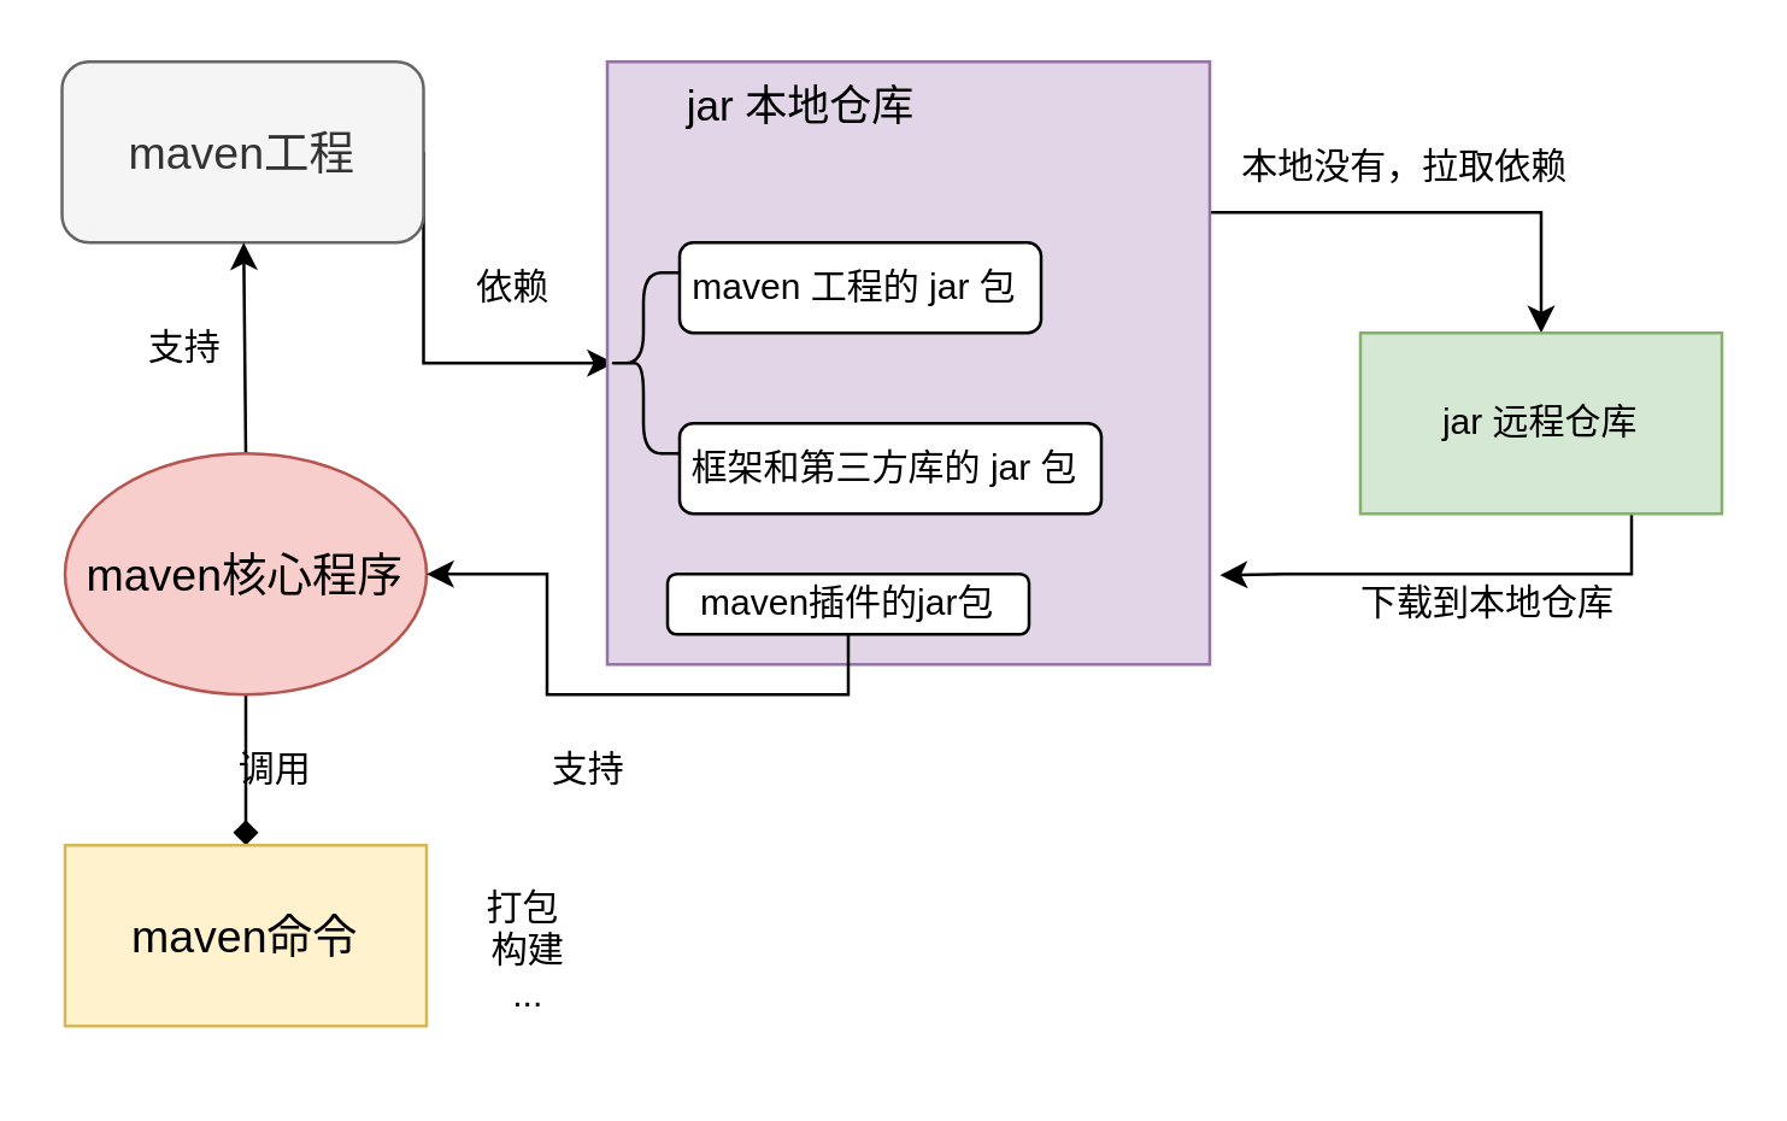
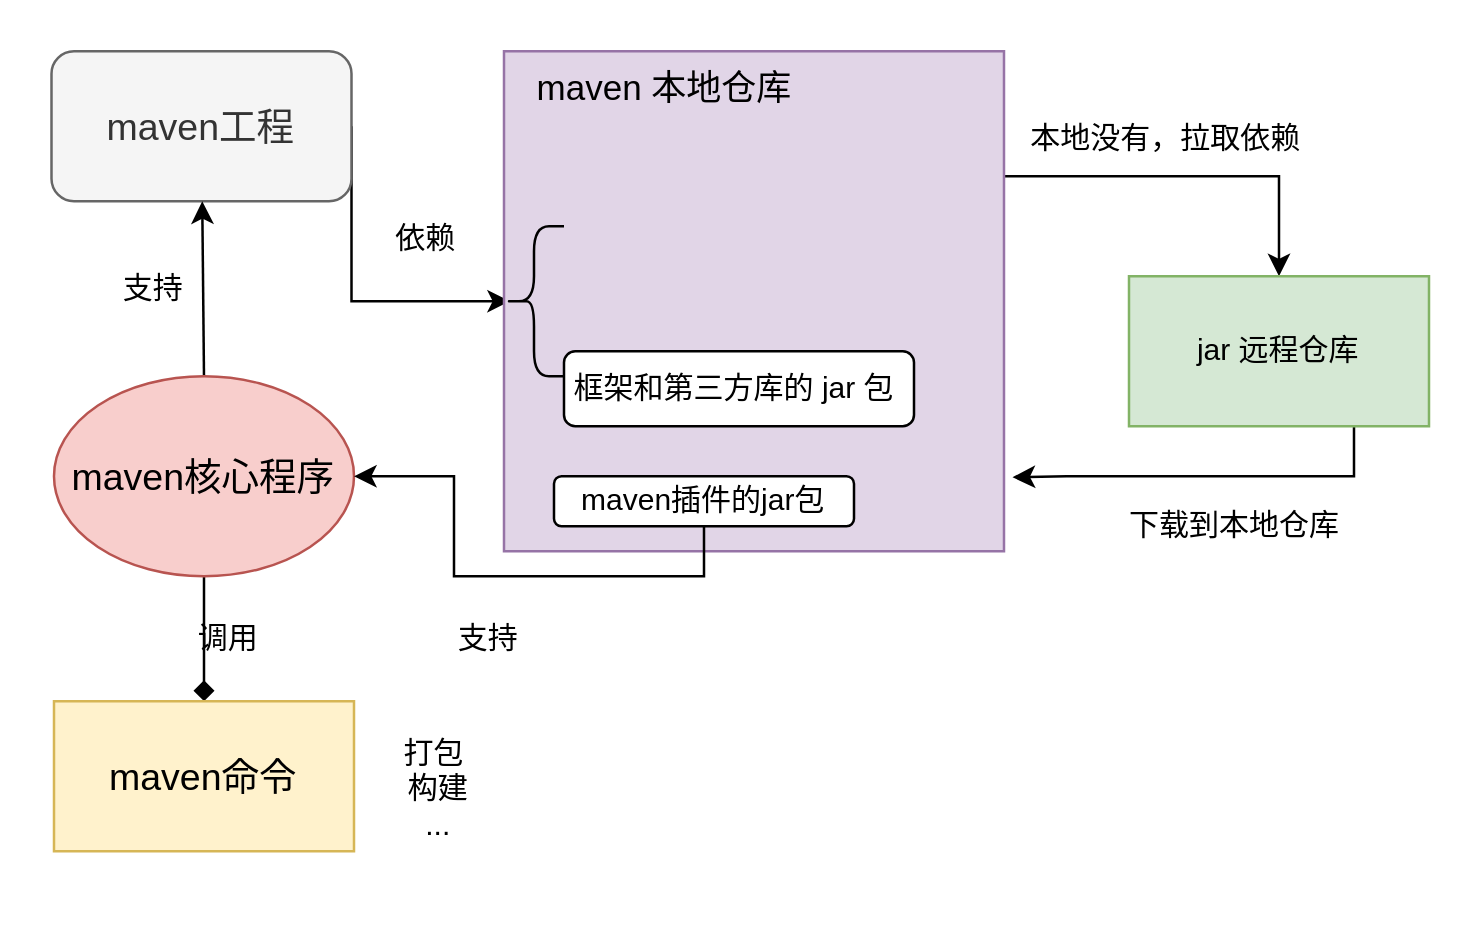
  <mxCell id="0" />
  <mxCell id="1" parent="0" />
  <mxCell id="2" style="edgeStyle=orthogonalEdgeStyle;rounded=0;orthogonalLoop=1;jettySize=auto;html=1;exitX=1;exitY=0.5;exitDx=0;exitDy=0;entryX=0.1;entryY=0.5;entryDx=0;entryDy=0;entryPerimeter=0;" edge="1" parent="1" source="3" target="19"><mxGeometry relative="1" as="geometry"><Array as="points"><mxPoint x="140" y="120" /></Array></mxGeometry></mxCell>
  <mxCell id="3" value="&lt;font style=&quot;font-size: 15px;&quot;&gt;maven工程&lt;/font&gt;" style="rounded=1;whiteSpace=wrap;html=1;fillColor=#f5f5f5;fontColor=#333333;strokeColor=#666666;" vertex="1" parent="1"><mxGeometry x="20" y="20" width="120" height="60" as="geometry" /></mxCell>
  <mxCell id="4" style="edgeStyle=orthogonalEdgeStyle;rounded=0;orthogonalLoop=1;jettySize=auto;html=1;exitX=1;exitY=0.25;exitDx=0;exitDy=0;entryX=0.5;entryY=0;entryDx=0;entryDy=0;" edge="1" parent="1" source="5" target="22"><mxGeometry relative="1" as="geometry" /></mxCell>
  <mxCell id="5" value="" style="whiteSpace=wrap;html=1;aspect=fixed;fillColor=#e1d5e7;strokeColor=#9673a6;" vertex="1" parent="1"><mxGeometry x="201" y="20" width="200" height="200" as="geometry" /></mxCell>
- <mxCell id="6" value="&lt;font style=&quot;font-size: 14px;&quot;&gt;jar 本地仓库&lt;/font&gt;" style="text;html=1;strokeColor=none;fillColor=none;align=center;verticalAlign=middle;whiteSpace=wrap;rounded=0;" vertex="1" parent="1"><mxGeometry x="210" y="20" width="111" height="30" as="geometry" /></mxCell>
+ <mxCell id="6" value="&lt;font style=&quot;font-size: 14px;&quot;&gt;maven 本地仓库&lt;/font&gt;" style="text;html=1;strokeColor=none;fillColor=none;align=center;verticalAlign=middle;whiteSpace=wrap;rounded=0;" vertex="1" parent="1"><mxGeometry x="210" y="20" width="111" height="30" as="geometry" /></mxCell>
  <mxCell id="7" style="edgeStyle=orthogonalEdgeStyle;rounded=0;orthogonalLoop=1;jettySize=auto;html=1;exitX=0.5;exitY=1;exitDx=0;exitDy=0;endArrow=diamond;" edge="1" parent="1" source="9" target="10"><mxGeometry relative="1" as="geometry" /></mxCell>
  <mxCell id="8" style="rounded=0;orthogonalLoop=1;jettySize=auto;html=1;exitX=0.5;exitY=0;exitDx=0;exitDy=0;" edge="1" parent="1" source="9" target="3"><mxGeometry relative="1" as="geometry" /></mxCell>
  <mxCell id="9" value="&lt;font style=&quot;font-size: 15px;&quot;&gt;maven核心程序&lt;/font&gt;" style="ellipse;whiteSpace=wrap;html=1;fillColor=#f8cecc;strokeColor=#b85450;" vertex="1" parent="1"><mxGeometry x="21" y="150" width="120" height="80" as="geometry" /></mxCell>
  <mxCell id="10" value="&lt;font style=&quot;font-size: 15px;&quot;&gt;maven命令&lt;/font&gt;" style="rounded=0;whiteSpace=wrap;html=1;fillColor=#fff2cc;strokeColor=#d6b656;" vertex="1" parent="1"><mxGeometry x="21" y="280" width="120" height="60" as="geometry" /></mxCell>
  <mxCell id="11" value="打包&amp;nbsp;&lt;br&gt;构建&lt;br&gt;..." style="text;html=1;strokeColor=none;fillColor=none;align=center;verticalAlign=middle;whiteSpace=wrap;rounded=0;" vertex="1" parent="1"><mxGeometry x="140" y="280" width="70" height="70" as="geometry" /></mxCell>
  <mxCell id="12" value="调用" style="text;html=1;strokeColor=none;fillColor=none;align=center;verticalAlign=middle;whiteSpace=wrap;rounded=0;" vertex="1" parent="1"><mxGeometry x="61" y="240" width="60" height="30" as="geometry" /></mxCell>
  <mxCell id="13" value="支持" style="text;html=1;strokeColor=none;fillColor=none;align=center;verticalAlign=middle;whiteSpace=wrap;rounded=0;" vertex="1" parent="1"><mxGeometry x="31" y="100" width="60" height="30" as="geometry" /></mxCell>
  <mxCell id="14" value="依赖" style="text;html=1;strokeColor=none;fillColor=none;align=center;verticalAlign=middle;whiteSpace=wrap;rounded=0;" vertex="1" parent="1"><mxGeometry x="140" y="80" width="60" height="30" as="geometry" /></mxCell>
- <mxCell id="15" value="maven 工程的 jar 包&amp;nbsp;" style="rounded=1;whiteSpace=wrap;html=1;" vertex="1" parent="1"><mxGeometry x="225" y="80" width="120" height="30" as="geometry" /></mxCell>
  <mxCell id="16" value="框架和第三方库的 jar 包&amp;nbsp;" style="rounded=1;whiteSpace=wrap;html=1;" vertex="1" parent="1"><mxGeometry x="225" y="140" width="140" height="30" as="geometry" /></mxCell>
  <mxCell id="17" style="edgeStyle=orthogonalEdgeStyle;rounded=0;orthogonalLoop=1;jettySize=auto;html=1;exitX=0.5;exitY=1;exitDx=0;exitDy=0;" edge="1" parent="1" source="18" target="9"><mxGeometry relative="1" as="geometry" /></mxCell>
  <mxCell id="18" value="maven插件的jar包" style="rounded=1;whiteSpace=wrap;html=1;" vertex="1" parent="1"><mxGeometry x="221" y="190" width="120" height="20" as="geometry" /></mxCell>
  <mxCell id="19" value="" style="shape=curlyBracket;whiteSpace=wrap;html=1;rounded=1;labelPosition=left;verticalLabelPosition=middle;align=right;verticalAlign=middle;" vertex="1" parent="1"><mxGeometry x="201" y="90" width="24" height="60" as="geometry" /></mxCell>
  <mxCell id="20" value="支持" style="text;html=1;strokeColor=none;fillColor=none;align=center;verticalAlign=middle;whiteSpace=wrap;rounded=0;" vertex="1" parent="1"><mxGeometry x="165" y="240" width="60" height="30" as="geometry" /></mxCell>
  <mxCell id="21" style="edgeStyle=orthogonalEdgeStyle;rounded=0;orthogonalLoop=1;jettySize=auto;html=1;exitX=0.75;exitY=1;exitDx=0;exitDy=0;entryX=1.017;entryY=0.852;entryDx=0;entryDy=0;entryPerimeter=0;" edge="1" parent="1" source="22" target="5"><mxGeometry relative="1" as="geometry" /></mxCell>
  <mxCell id="22" value="jar 远程仓库" style="rounded=0;whiteSpace=wrap;html=1;fillColor=#d5e8d4;strokeColor=#82b366;" vertex="1" parent="1"><mxGeometry x="451" y="110" width="120" height="60" as="geometry" /></mxCell>
  <mxCell id="23" value="本地没有，拉取依赖" style="text;html=1;strokeColor=none;fillColor=none;align=center;verticalAlign=middle;whiteSpace=wrap;rounded=0;" vertex="1" parent="1"><mxGeometry x="411" y="40" width="110" height="30" as="geometry" /></mxCell>
- <mxCell id="24" value="下载到本地仓库" style="text;html=1;strokeColor=none;fillColor=none;align=center;verticalAlign=middle;whiteSpace=wrap;rounded=0;" vertex="1" parent="1"><mxGeometry x="436" y="185" width="115" height="30" as="geometry" /></mxCell>
+ <mxCell id="24" value="下载到本地仓库" style="text;html=1;strokeColor=none;fillColor=none;align=center;verticalAlign=middle;whiteSpace=wrap;rounded=0;" vertex="1" parent="1"><mxGeometry x="436" y="195" width="115" height="30" as="geometry" /></mxCell>
